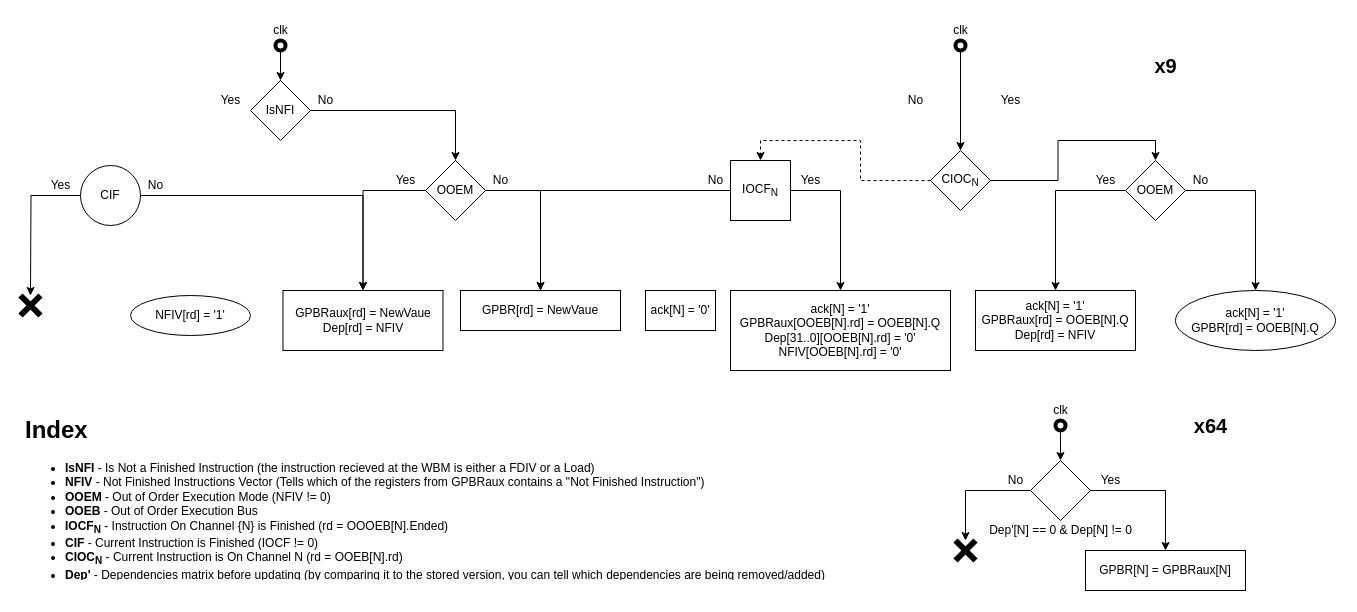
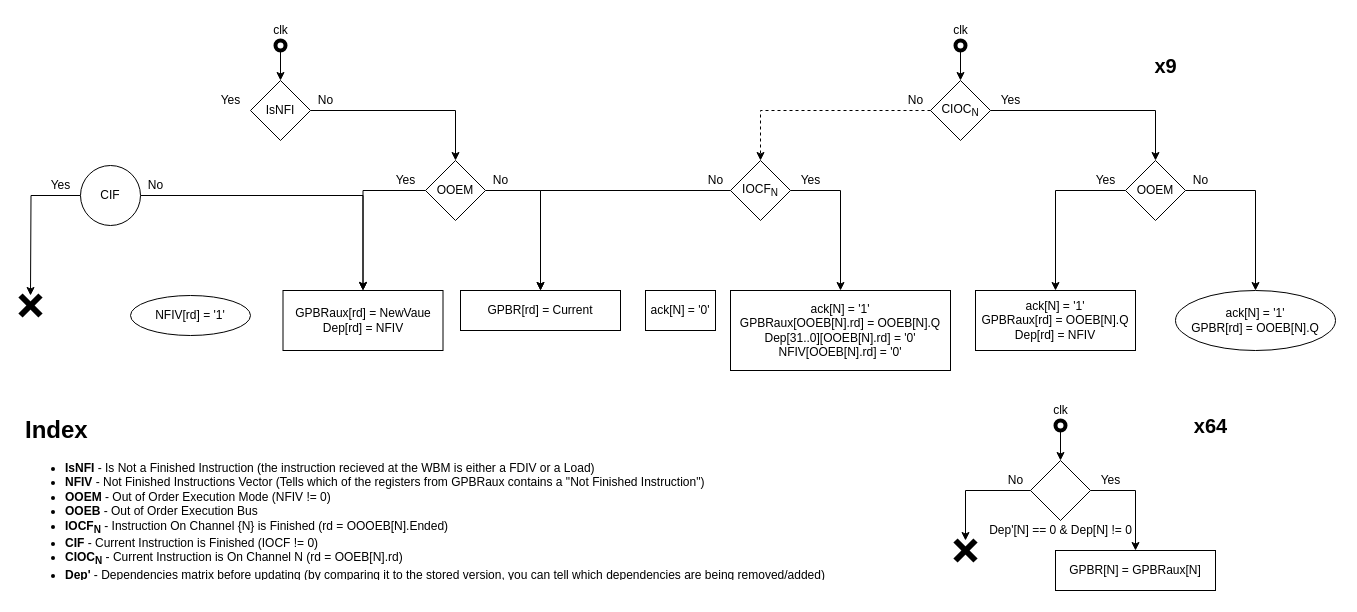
  <mxCell id="0" />
  <mxCell id="1" parent="0" />
  <mxCell id="2" value="NFIV[rd] = '1'" style="ellipse;whiteSpace=wrap;html=1;" parent="1" vertex="1"><mxGeometry x="130" y="295" width="120" height="40" as="geometry" /></mxCell>
  <mxCell id="3" value="GPBRaux[rd] = NewVaue&lt;br&gt;Dep[rd] = NFIV" style="rounded=0;whiteSpace=wrap;html=1;" parent="1" vertex="1"><mxGeometry x="282.5" y="290" width="160" height="60" as="geometry" /></mxCell>
- <mxCell id="4" value="GPBR[rd] = NewVaue" style="rounded=0;whiteSpace=wrap;html=1;" parent="1" vertex="1"><mxGeometry x="460" y="290" width="160" height="40" as="geometry" /></mxCell>
+ <mxCell id="4" value="GPBR[rd] = Current" style="rounded=0;whiteSpace=wrap;html=1;" parent="1" vertex="1"><mxGeometry x="460" y="290" width="160" height="40" as="geometry" /></mxCell>
  <mxCell id="5" style="edgeStyle=orthogonalEdgeStyle;rounded=0;orthogonalLoop=1;jettySize=auto;html=1;exitX=1;exitY=0.5;exitDx=0;exitDy=0;entryX=0.5;entryY=0;entryDx=0;entryDy=0;" parent="1" source="6" target="12" edge="1"><mxGeometry relative="1" as="geometry" /></mxCell>
  <mxCell id="6" value="IsNFI" style="rhombus;whiteSpace=wrap;html=1;" parent="1" vertex="1"><mxGeometry x="250" y="80" width="60" height="60" as="geometry" /></mxCell>
  <mxCell id="7" style="edgeStyle=orthogonalEdgeStyle;rounded=0;orthogonalLoop=1;jettySize=auto;html=1;exitX=1;exitY=0.5;exitDx=0;exitDy=0;" parent="1" source="9" target="3" edge="1"><mxGeometry relative="1" as="geometry" /></mxCell>
  <mxCell id="8" style="edgeStyle=orthogonalEdgeStyle;rounded=0;orthogonalLoop=1;jettySize=auto;html=1;exitX=0;exitY=0.5;exitDx=0;exitDy=0;" parent="1" source="9" edge="1"><mxGeometry relative="1" as="geometry"><mxPoint x="30" y="295" as="targetPoint" /></mxGeometry></mxCell>
  <mxCell id="9" value="CIF" style="ellipse;whiteSpace=wrap;html=1;" parent="1" vertex="1"><mxGeometry x="80" y="165" width="60" height="60" as="geometry" /></mxCell>
  <mxCell id="10" style="edgeStyle=orthogonalEdgeStyle;rounded=0;orthogonalLoop=1;jettySize=auto;html=1;exitX=0;exitY=0.5;exitDx=0;exitDy=0;entryX=0.5;entryY=0;entryDx=0;entryDy=0;" parent="1" source="12" target="3" edge="1"><mxGeometry relative="1" as="geometry" /></mxCell>
  <mxCell id="11" style="edgeStyle=orthogonalEdgeStyle;rounded=0;orthogonalLoop=1;jettySize=auto;html=1;exitX=1;exitY=0.5;exitDx=0;exitDy=0;entryX=0.5;entryY=0;entryDx=0;entryDy=0;" parent="1" source="12" target="4" edge="1"><mxGeometry relative="1" as="geometry" /></mxCell>
  <mxCell id="12" value="OOEM" style="rhombus;whiteSpace=wrap;html=1;" parent="1" vertex="1"><mxGeometry x="425" y="160" width="60" height="60" as="geometry" /></mxCell>
  <mxCell id="13" value="Yes" style="text;html=1;align=center;verticalAlign=middle;resizable=0;points=[];;autosize=1;" parent="1" vertex="1"><mxGeometry x="210" y="90" width="40" height="20" as="geometry" /></mxCell>
  <mxCell id="14" value="No" style="text;html=1;align=center;verticalAlign=middle;resizable=0;points=[];;autosize=1;" parent="1" vertex="1"><mxGeometry x="310" y="90" width="30" height="20" as="geometry" /></mxCell>
  <mxCell id="15" value="Yes" style="text;html=1;align=center;verticalAlign=middle;resizable=0;points=[];;autosize=1;" parent="1" vertex="1"><mxGeometry x="385" y="170" width="40" height="20" as="geometry" /></mxCell>
  <mxCell id="16" value="No" style="text;html=1;align=center;verticalAlign=middle;resizable=0;points=[];;autosize=1;" parent="1" vertex="1"><mxGeometry x="485" y="170" width="30" height="20" as="geometry" /></mxCell>
  <mxCell id="17" value="No" style="text;html=1;align=center;verticalAlign=middle;resizable=0;points=[];;autosize=1;" parent="1" vertex="1"><mxGeometry x="140" y="175" width="30" height="20" as="geometry" /></mxCell>
  <mxCell id="18" value="Yes" style="text;html=1;align=center;verticalAlign=middle;resizable=0;points=[];;autosize=1;" parent="1" vertex="1"><mxGeometry x="40" y="175" width="40" height="20" as="geometry" /></mxCell>
  <mxCell id="19" value="" style="group;rounded=1;arcSize=0;" parent="1" vertex="1" connectable="0"><mxGeometry x="20" y="295" width="20" height="20" as="geometry" /></mxCell>
  <mxCell id="20" value="" style="endArrow=none;html=1;strokeWidth=6;" parent="19" edge="1"><mxGeometry width="50" height="50" relative="1" as="geometry"><mxPoint y="20" as="sourcePoint" /><mxPoint x="20" as="targetPoint" /></mxGeometry></mxCell>
  <mxCell id="21" value="" style="endArrow=none;html=1;strokeWidth=6;" parent="19" edge="1"><mxGeometry width="50" height="50" relative="1" as="geometry"><mxPoint as="sourcePoint" /><mxPoint x="20" y="20" as="targetPoint" /></mxGeometry></mxCell>
  <mxCell id="22" value="" style="edgeStyle=orthogonalEdgeStyle;rounded=0;orthogonalLoop=1;jettySize=auto;html=1;strokeWidth=1;" parent="1" source="23" target="6" edge="1"><mxGeometry relative="1" as="geometry" /></mxCell>
  <mxCell id="23" value="" style="ellipse;whiteSpace=wrap;html=1;rounded=1;strokeWidth=4;" parent="1" vertex="1"><mxGeometry x="275" y="40" width="10" height="10" as="geometry" /></mxCell>
  <mxCell id="24" value="clk" style="text;html=1;align=center;verticalAlign=middle;resizable=0;points=[];;autosize=1;" parent="1" vertex="1"><mxGeometry x="265" y="20" width="30" height="20" as="geometry" /></mxCell>
  <mxCell id="25" value="ack[N] = '1'&lt;br&gt;GPBRaux[OOEB[N].rd] = OOEB[N].Q&lt;br&gt;Dep[31..0][OOEB[N].rd] = '0'&lt;br&gt;NFIV[OOEB[N].rd] = '0'" style="rounded=0;whiteSpace=wrap;html=1;" parent="1" vertex="1"><mxGeometry x="730" y="290" width="220" height="80" as="geometry" /></mxCell>
  <mxCell id="26" value="ack[N] = '1'&lt;br&gt;GPBRaux[rd] = OOEB[N].Q&lt;br&gt;Dep[rd] = NFIV" style="rounded=0;whiteSpace=wrap;html=1;" parent="1" vertex="1"><mxGeometry x="975" y="290" width="160" height="60" as="geometry" /></mxCell>
  <mxCell id="27" value="ack[N] = '1'&lt;br&gt;GPBR[rd] = OOEB[N].Q" style="ellipse;whiteSpace=wrap;html=1;" parent="1" vertex="1"><mxGeometry x="1175" y="290" width="160" height="60" as="geometry" /></mxCell>
  <mxCell id="28" style="edgeStyle=orthogonalEdgeStyle;rounded=0;orthogonalLoop=1;jettySize=auto;html=1;exitX=0;exitY=0.5;exitDx=0;exitDy=0;entryX=0.5;entryY=0;entryDx=0;entryDy=0;dashed=1;" parent="1" source="30" target="33" edge="1"><mxGeometry relative="1" as="geometry" /></mxCell>
  <mxCell id="29" style="edgeStyle=orthogonalEdgeStyle;rounded=0;orthogonalLoop=1;jettySize=auto;html=1;exitX=1;exitY=0.5;exitDx=0;exitDy=0;entryX=0.5;entryY=0;entryDx=0;entryDy=0;" parent="1" source="30" target="36" edge="1"><mxGeometry relative="1" as="geometry" /></mxCell>
- <mxCell id="30" value="CIOC&lt;sub&gt;N&lt;/sub&gt;" style="rhombus;whiteSpace=wrap;html=1;" parent="1" vertex="1"><mxGeometry x="930" y="150" width="60" height="60" as="geometry" /></mxCell>
+ <mxCell id="30" value="CIOC&lt;sub&gt;N&lt;/sub&gt;" style="rhombus;whiteSpace=wrap;html=1;" parent="1" vertex="1"><mxGeometry x="930" y="80" width="60" height="60" as="geometry" /></mxCell>
  <mxCell id="31" style="edgeStyle=orthogonalEdgeStyle;rounded=0;orthogonalLoop=1;jettySize=auto;html=1;exitX=1;exitY=0.5;exitDx=0;exitDy=0;entryX=0.5;entryY=0;entryDx=0;entryDy=0;" parent="1" source="33" target="25" edge="1"><mxGeometry relative="1" as="geometry" /></mxCell>
  <mxCell id="32" style="edgeStyle=orthogonalEdgeStyle;rounded=0;orthogonalLoop=1;jettySize=auto;html=1;exitX=0;exitY=0.5;exitDx=0;exitDy=0;" parent="1" source="33" target="4" edge="1"><mxGeometry relative="1" as="geometry"><mxPoint x="680" y="290" as="targetPoint" /></mxGeometry></mxCell>
- <mxCell id="33" value="IOCF&lt;sub&gt;N&lt;/sub&gt;" style="whiteSpace=wrap;html=1;rounded=0;" parent="1" vertex="1"><mxGeometry x="730" y="160" width="60" height="60" as="geometry" /></mxCell>
+ <mxCell id="33" value="IOCF&lt;sub&gt;N&lt;/sub&gt;" style="rhombus;whiteSpace=wrap;html=1;" parent="1" vertex="1"><mxGeometry x="730" y="160" width="60" height="60" as="geometry" /></mxCell>
  <mxCell id="34" style="edgeStyle=orthogonalEdgeStyle;rounded=0;orthogonalLoop=1;jettySize=auto;html=1;exitX=0;exitY=0.5;exitDx=0;exitDy=0;entryX=0.5;entryY=0;entryDx=0;entryDy=0;" parent="1" source="36" target="26" edge="1"><mxGeometry relative="1" as="geometry" /></mxCell>
  <mxCell id="35" style="edgeStyle=orthogonalEdgeStyle;rounded=0;orthogonalLoop=1;jettySize=auto;html=1;exitX=1;exitY=0.5;exitDx=0;exitDy=0;entryX=0.5;entryY=0;entryDx=0;entryDy=0;" parent="1" source="36" target="27" edge="1"><mxGeometry relative="1" as="geometry" /></mxCell>
  <mxCell id="36" value="OOEM" style="rhombus;whiteSpace=wrap;html=1;" parent="1" vertex="1"><mxGeometry x="1125" y="160" width="60" height="60" as="geometry" /></mxCell>
  <mxCell id="37" value="Yes" style="text;html=1;align=center;verticalAlign=middle;resizable=0;points=[];;autosize=1;" parent="1" vertex="1"><mxGeometry x="990" y="90" width="40" height="20" as="geometry" /></mxCell>
  <mxCell id="38" value="No" style="text;html=1;align=center;verticalAlign=middle;resizable=0;points=[];;autosize=1;" parent="1" vertex="1"><mxGeometry x="900" y="90" width="30" height="20" as="geometry" /></mxCell>
  <mxCell id="39" value="Yes" style="text;html=1;align=center;verticalAlign=middle;resizable=0;points=[];;autosize=1;" parent="1" vertex="1"><mxGeometry x="1085" y="170" width="40" height="20" as="geometry" /></mxCell>
  <mxCell id="40" value="No" style="text;html=1;align=center;verticalAlign=middle;resizable=0;points=[];;autosize=1;" parent="1" vertex="1"><mxGeometry x="1185" y="170" width="30" height="20" as="geometry" /></mxCell>
  <mxCell id="41" value="No" style="text;html=1;align=center;verticalAlign=middle;resizable=0;points=[];;autosize=1;" parent="1" vertex="1"><mxGeometry x="700" y="170" width="30" height="20" as="geometry" /></mxCell>
  <mxCell id="42" value="Yes" style="text;html=1;align=center;verticalAlign=middle;resizable=0;points=[];;autosize=1;" parent="1" vertex="1"><mxGeometry x="790" y="170" width="40" height="20" as="geometry" /></mxCell>
  <mxCell id="43" value="" style="edgeStyle=orthogonalEdgeStyle;rounded=0;orthogonalLoop=1;jettySize=auto;html=1;strokeWidth=1;" parent="1" source="44" target="30" edge="1"><mxGeometry relative="1" as="geometry" /></mxCell>
  <mxCell id="44" value="" style="ellipse;whiteSpace=wrap;html=1;rounded=1;strokeWidth=4;" parent="1" vertex="1"><mxGeometry x="955" y="40" width="10" height="10" as="geometry" /></mxCell>
  <mxCell id="45" value="clk" style="text;html=1;align=center;verticalAlign=middle;resizable=0;points=[];;autosize=1;" parent="1" vertex="1"><mxGeometry x="945" y="20" width="30" height="20" as="geometry" /></mxCell>
  <mxCell id="46" value="&lt;font style=&quot;font-size: 20px&quot;&gt;x9&lt;/font&gt;" style="text;html=1;align=center;verticalAlign=middle;resizable=0;points=[];;autosize=1;fontStyle=1" parent="1" vertex="1"><mxGeometry x="1145" y="55" width="40" height="20" as="geometry" /></mxCell>
  <mxCell id="47" value="&lt;h1&gt;Index&lt;/h1&gt;&lt;div&gt;&lt;ul&gt;&lt;li&gt;&lt;b&gt;IsNFI&lt;/b&gt; - Is Not a Finished Instruction (the instruction recieved at the WBM is either a FDIV or a Load)&lt;/li&gt;&lt;li&gt;&lt;b&gt;NFIV&lt;/b&gt; - Not Finished Instructions Vector (Tells which of the registers from GPBRaux contains a &quot;Not Finished Instruction&quot;)&lt;/li&gt;&lt;li&gt;&lt;b&gt;OOEM&lt;/b&gt;&lt;span&gt; - Out of Order Execution Mode (NFIV != 0)&lt;/span&gt;&lt;/li&gt;&lt;li&gt;&lt;span&gt;&lt;b&gt;OOEB &lt;/b&gt;- Out of Order Execution Bus&lt;/span&gt;&lt;/li&gt;&lt;li&gt;&lt;b&gt;IOCF&lt;sub&gt;N&lt;/sub&gt;&amp;nbsp;&lt;/b&gt;- Instruction On Channel {N} is Finished (rd = OOOEB[N].Ended)&lt;/li&gt;&lt;li&gt;&lt;b&gt;CIF&lt;/b&gt; - Current Instruction is Finished (IOCF != 0)&lt;/li&gt;&lt;li&gt;&lt;b&gt;CIOC&lt;sub&gt;N&lt;/sub&gt;&amp;nbsp;&lt;/b&gt;- Current Instruction is On Channel N (rd = OOEB[N].rd)&lt;/li&gt;&lt;li&gt;&lt;b&gt;Dep' &lt;/b&gt;- Dependencies matrix before updating (by comparing it to the stored version, you can tell which dependencies are being removed/added)&lt;/li&gt;&lt;/ul&gt;&lt;/div&gt;" style="text;html=1;strokeColor=none;fillColor=none;spacing=5;spacingTop=-20;whiteSpace=wrap;overflow=hidden;rounded=0;" parent="1" vertex="1"><mxGeometry x="20" y="410" width="830" height="170" as="geometry" /></mxCell>
  <mxCell id="48" value="ack[N] = '0'" style="rounded=0;whiteSpace=wrap;html=1;" parent="1" vertex="1"><mxGeometry x="645" y="290" width="70" height="40" as="geometry" /></mxCell>
- <mxCell id="49" value="GPBR[N] = GPBRaux[N]" style="rounded=0;whiteSpace=wrap;html=1;" vertex="1" parent="1"><mxGeometry x="1085" y="550" width="160" height="40" as="geometry" /></mxCell>
+ <mxCell id="49" value="GPBR[N] = GPBRaux[N]" style="rounded=0;whiteSpace=wrap;html=1;" vertex="1" parent="1"><mxGeometry x="1055" y="550" width="160" height="40" as="geometry" /></mxCell>
  <mxCell id="50" style="edgeStyle=orthogonalEdgeStyle;rounded=0;orthogonalLoop=1;jettySize=auto;html=1;exitX=0;exitY=0.5;exitDx=0;exitDy=0;" edge="1" parent="1" source="52"><mxGeometry relative="1" as="geometry"><mxPoint x="965" y="540" as="targetPoint" /><Array as="points"><mxPoint x="965" y="490" /><mxPoint x="965" y="540" /></Array></mxGeometry></mxCell>
  <mxCell id="51" style="edgeStyle=orthogonalEdgeStyle;rounded=0;orthogonalLoop=1;jettySize=auto;html=1;exitX=1;exitY=0.5;exitDx=0;exitDy=0;entryX=0.5;entryY=0;entryDx=0;entryDy=0;" edge="1" parent="1" source="52" target="49"><mxGeometry relative="1" as="geometry"><mxPoint x="1165.143" y="539.857" as="targetPoint" /></mxGeometry></mxCell>
  <mxCell id="52" value="" style="rhombus;whiteSpace=wrap;html=1;" vertex="1" parent="1"><mxGeometry x="1030" y="460" width="60" height="60" as="geometry" /></mxCell>
  <mxCell id="53" value="Yes" style="text;html=1;align=center;verticalAlign=middle;resizable=0;points=[];;autosize=1;" vertex="1" parent="1"><mxGeometry x="1090" y="470" width="40" height="20" as="geometry" /></mxCell>
  <mxCell id="54" value="No" style="text;html=1;align=center;verticalAlign=middle;resizable=0;points=[];;autosize=1;" vertex="1" parent="1"><mxGeometry x="1000" y="470" width="30" height="20" as="geometry" /></mxCell>
  <mxCell id="55" value="" style="edgeStyle=orthogonalEdgeStyle;rounded=0;orthogonalLoop=1;jettySize=auto;html=1;strokeWidth=1;" edge="1" parent="1" source="56" target="52"><mxGeometry relative="1" as="geometry" /></mxCell>
  <mxCell id="56" value="" style="ellipse;whiteSpace=wrap;html=1;rounded=1;strokeWidth=4;" vertex="1" parent="1"><mxGeometry x="1055" y="420" width="10" height="10" as="geometry" /></mxCell>
  <mxCell id="57" value="clk" style="text;html=1;align=center;verticalAlign=middle;resizable=0;points=[];;autosize=1;" vertex="1" parent="1"><mxGeometry x="1045" y="400" width="30" height="20" as="geometry" /></mxCell>
  <mxCell id="58" value="&lt;font style=&quot;font-size: 20px&quot;&gt;x64&lt;/font&gt;" style="text;html=1;align=center;verticalAlign=middle;resizable=0;points=[];;autosize=1;fontStyle=1" vertex="1" parent="1"><mxGeometry x="1185" y="415" width="50" height="20" as="geometry" /></mxCell>
  <mxCell id="59" value="Dep'[N] == 0 &amp;amp; Dep[N] != 0" style="text;html=1;align=center;verticalAlign=middle;resizable=0;points=[];;autosize=1;" vertex="1" parent="1"><mxGeometry x="980" y="520" width="160" height="20" as="geometry" /></mxCell>
  <mxCell id="60" value="" style="group;rounded=1;arcSize=0;" vertex="1" connectable="0" parent="1"><mxGeometry x="955" y="540" width="20" height="20" as="geometry" /></mxCell>
  <mxCell id="61" value="" style="endArrow=none;html=1;strokeWidth=6;" edge="1" parent="60"><mxGeometry width="50" height="50" relative="1" as="geometry"><mxPoint y="20" as="sourcePoint" /><mxPoint x="20" as="targetPoint" /></mxGeometry></mxCell>
  <mxCell id="62" value="" style="endArrow=none;html=1;strokeWidth=6;" edge="1" parent="60"><mxGeometry width="50" height="50" relative="1" as="geometry"><mxPoint as="sourcePoint" /><mxPoint x="20" y="20" as="targetPoint" /></mxGeometry></mxCell>
